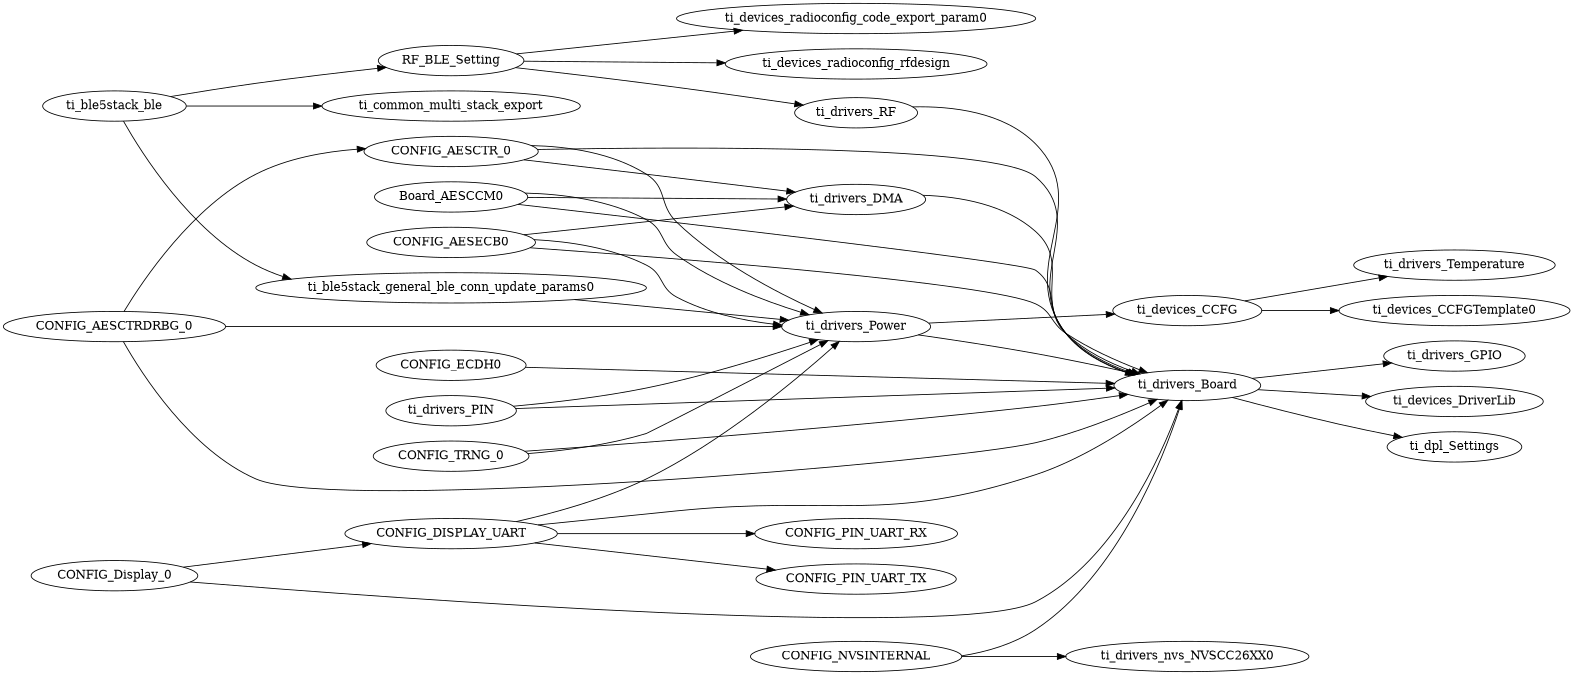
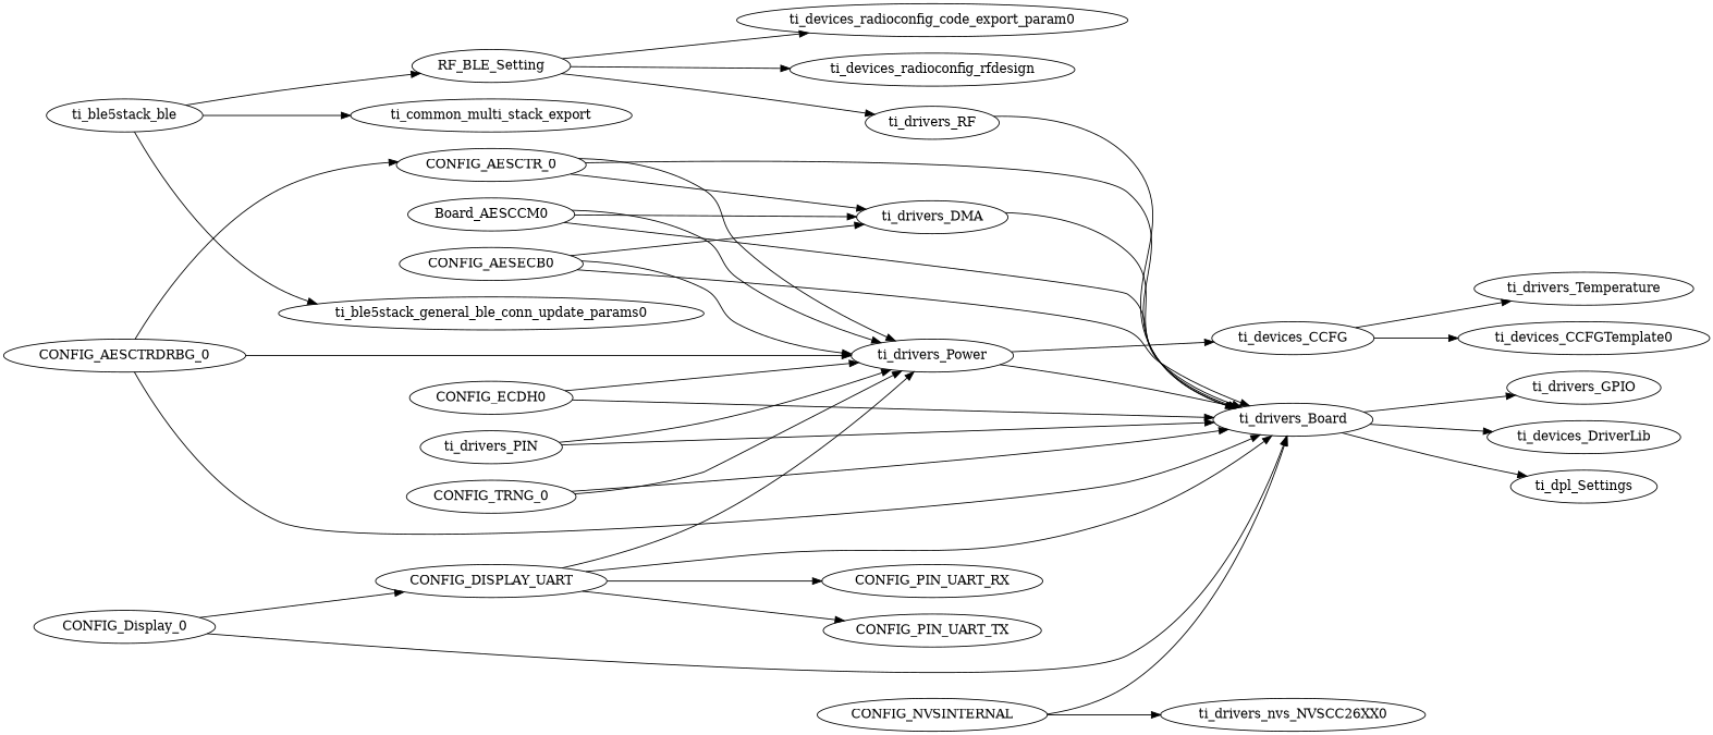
  digraph {
    rankdir=LR
    n1 [label=ti_common_multi_stack_export]
    ti_ble5stack_ble
    RF_BLE_Setting
    ti_ble5stack_general_ble_conn_update_params0
    ti_drivers_RF
    ti_devices_radioconfig_rfdesign
    ti_devices_radioconfig_code_export_param0
    ti_drivers_Board
    ti_devices_CCFG
    ti_drivers_Temperature
    ti_devices_CCFGTemplate0
    ti_drivers_GPIO
    ti_devices_DriverLib
    ti_dpl_Settings
    ti_drivers_Power
    CONFIG_Display_0
    CONFIG_DISPLAY_UART
    CONFIG_PIN_UART_TX
    CONFIG_PIN_UART_RX
    Board_AESCCM0
    ti_drivers_DMA
    CONFIG_AESCTR_0
    CONFIG_AESCTRDRBG_0
    CONFIG_AESECB0
    CONFIG_ECDH0
    CONFIG_NVSINTERNAL
    ti_drivers_nvs_NVSCC26XX0
    ti_drivers_PIN
    CONFIG_TRNG_0
    ti_ble5stack_ble -> n1
    ti_ble5stack_ble -> RF_BLE_Setting
    ti_ble5stack_ble -> ti_ble5stack_general_ble_conn_update_params0
    RF_BLE_Setting -> ti_drivers_RF
    RF_BLE_Setting -> ti_devices_radioconfig_rfdesign
    RF_BLE_Setting -> ti_devices_radioconfig_code_export_param0
    ti_drivers_RF -> ti_drivers_Board
    ti_drivers_Board -> ti_drivers_GPIO
    ti_drivers_Board -> ti_devices_DriverLib
    ti_drivers_Board -> ti_dpl_Settings
    ti_devices_CCFG -> ti_drivers_Temperature
    ti_devices_CCFG -> ti_devices_CCFGTemplate0
    ti_drivers_Power -> ti_drivers_Board
    ti_drivers_Power -> ti_devices_CCFG
    CONFIG_Display_0 -> ti_drivers_Board
    CONFIG_Display_0 -> CONFIG_DISPLAY_UART
    CONFIG_DISPLAY_UART -> ti_drivers_Board
    CONFIG_DISPLAY_UART -> ti_drivers_Power
    CONFIG_DISPLAY_UART -> CONFIG_PIN_UART_TX
    CONFIG_DISPLAY_UART -> CONFIG_PIN_UART_RX
    Board_AESCCM0 -> ti_drivers_Board
    Board_AESCCM0 -> ti_drivers_Power
    Board_AESCCM0 -> ti_drivers_DMA
    ti_drivers_DMA -> ti_drivers_Board
    CONFIG_AESCTR_0 -> ti_drivers_Board
    CONFIG_AESCTR_0 -> ti_drivers_Power
    CONFIG_AESCTR_0 -> ti_drivers_DMA
    CONFIG_AESCTRDRBG_0 -> ti_drivers_Board
    CONFIG_AESCTRDRBG_0 -> ti_drivers_Power
    CONFIG_AESCTRDRBG_0 -> CONFIG_AESCTR_0
    CONFIG_AESECB0 -> ti_drivers_Board
    CONFIG_AESECB0 -> ti_drivers_Power
    CONFIG_AESECB0 -> ti_drivers_DMA
    CONFIG_ECDH0 -> ti_drivers_Board
-   ti_ble5stack_general_ble_conn_update_params0 -> ti_drivers_Power
+   CONFIG_ECDH0 -> ti_drivers_Power
    CONFIG_NVSINTERNAL -> ti_drivers_Board
    CONFIG_NVSINTERNAL -> ti_drivers_nvs_NVSCC26XX0
    ti_drivers_PIN -> ti_drivers_Board
    ti_drivers_PIN -> ti_drivers_Power
    CONFIG_TRNG_0 -> ti_drivers_Board
    CONFIG_TRNG_0 -> ti_drivers_Power
  }
